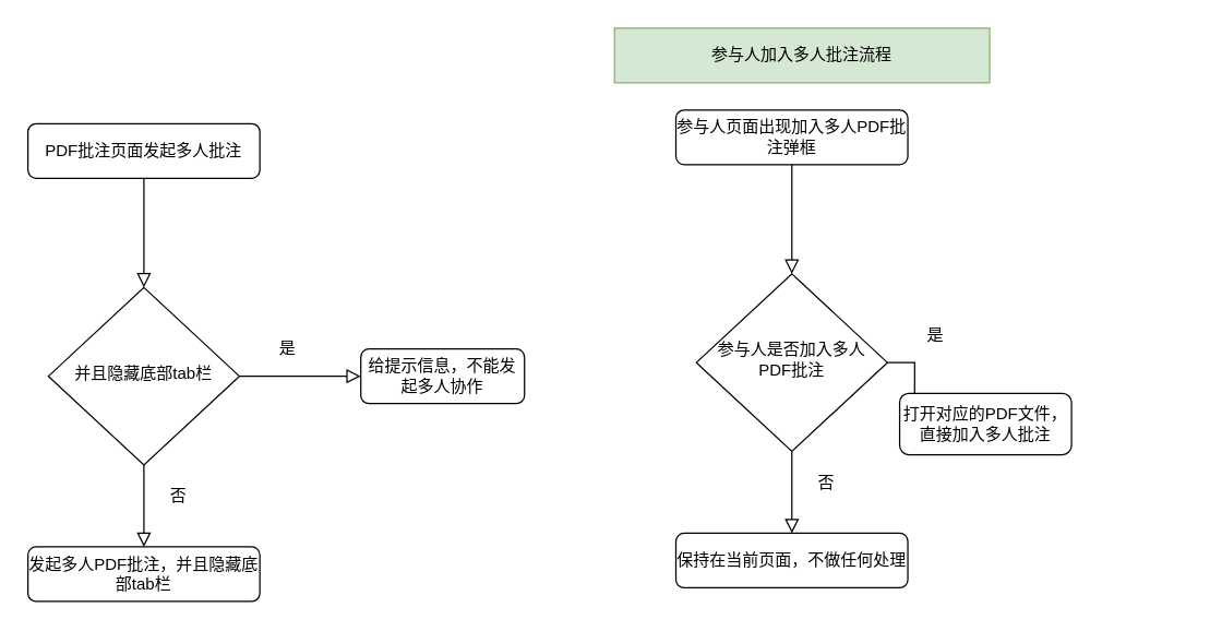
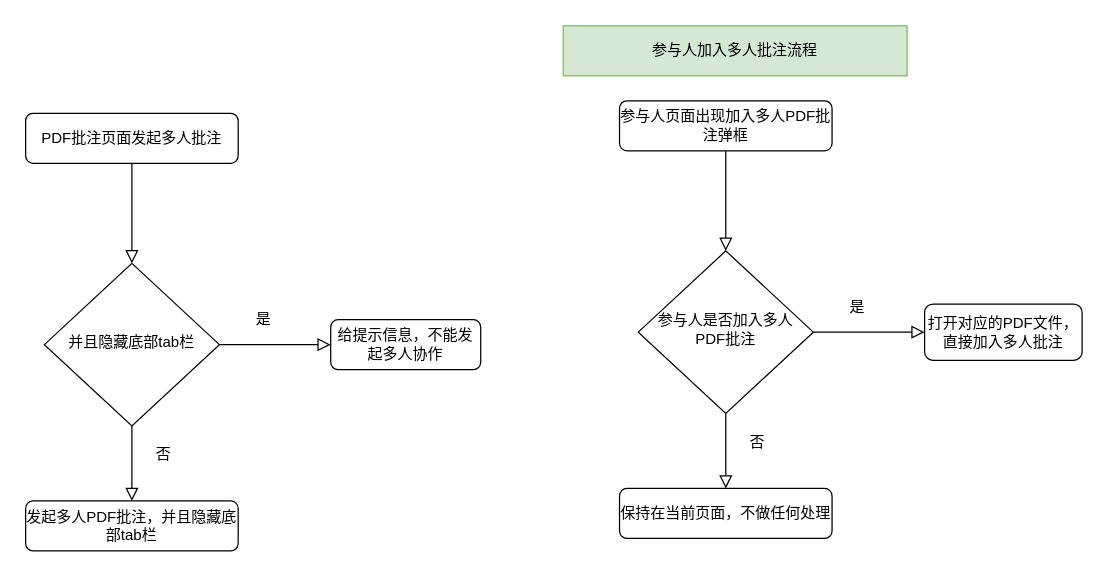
  <mxCell id="0" />
  <mxCell id="1" parent="0" />
  <mxCell id="2" value="" style="rounded=0;html=1;jettySize=auto;orthogonalLoop=1;fontSize=11;endArrow=block;endFill=0;endSize=8;strokeWidth=1;shadow=0;labelBackgroundColor=none;edgeStyle=orthogonalEdgeStyle;" edge="1" parent="1" source="3" target="6"><mxGeometry relative="1" as="geometry" /></mxCell>
  <mxCell id="3" value="PDF批注页面发起多人批注" style="rounded=1;whiteSpace=wrap;html=1;fontSize=12;glass=0;strokeWidth=1;shadow=0;" vertex="1" parent="1"><mxGeometry x="20" y="90" width="170" height="40" as="geometry" /></mxCell>
  <mxCell id="4" value="" style="rounded=0;html=1;jettySize=auto;orthogonalLoop=1;fontSize=11;endArrow=block;endFill=0;endSize=8;strokeWidth=1;shadow=0;labelBackgroundColor=none;edgeStyle=orthogonalEdgeStyle;" edge="1" parent="1" source="6"><mxGeometry y="20" relative="1" as="geometry"><mxPoint as="offset" /><mxPoint x="105" y="400" as="targetPoint" /></mxGeometry></mxCell>
  <mxCell id="5" value="" style="edgeStyle=orthogonalEdgeStyle;rounded=0;html=1;jettySize=auto;orthogonalLoop=1;fontSize=11;endArrow=block;endFill=0;endSize=8;strokeWidth=1;shadow=0;labelBackgroundColor=none;" edge="1" parent="1" source="6" target="7"><mxGeometry y="10" relative="1" as="geometry"><mxPoint as="offset" /></mxGeometry></mxCell>
  <mxCell id="6" value="并且隐藏底部tab栏" style="rhombus;whiteSpace=wrap;html=1;shadow=0;fontFamily=Helvetica;fontSize=12;align=center;strokeWidth=1;spacing=6;spacingTop=-4;" vertex="1" parent="1"><mxGeometry x="35" y="210" width="140" height="130" as="geometry" /></mxCell>
  <mxCell id="7" value="给提示信息，不能发起多人协作" style="rounded=1;whiteSpace=wrap;html=1;fontSize=12;glass=0;strokeWidth=1;shadow=0;" vertex="1" parent="1"><mxGeometry x="264" y="255" width="120" height="40" as="geometry" /></mxCell>
  <mxCell id="8" value="发起多人PDF批注，并且隐藏底部tab栏" style="rounded=1;whiteSpace=wrap;html=1;fontSize=12;glass=0;strokeWidth=1;shadow=0;" vertex="1" parent="1"><mxGeometry x="20" y="400" width="170" height="40" as="geometry" /></mxCell>
  <mxCell id="9" value="否" style="text;html=1;align=center;verticalAlign=middle;resizable=0;points=[];autosize=1;strokeColor=none;fillColor=none;" vertex="1" parent="1"><mxGeometry x="110" y="348" width="40" height="30" as="geometry" /></mxCell>
  <mxCell id="10" value="是" style="text;html=1;align=center;verticalAlign=middle;resizable=0;points=[];autosize=1;strokeColor=none;fillColor=none;" vertex="1" parent="1"><mxGeometry x="190" y="240" width="40" height="30" as="geometry" /></mxCell>
  <mxCell id="11" value="" style="rounded=0;html=1;jettySize=auto;orthogonalLoop=1;fontSize=11;endArrow=block;endFill=0;endSize=8;strokeWidth=1;shadow=0;labelBackgroundColor=none;edgeStyle=orthogonalEdgeStyle;" edge="1" parent="1" source="12" target="15"><mxGeometry relative="1" as="geometry" /></mxCell>
  <mxCell id="12" value="参与人页面出现加入多人PDF批注弹框" style="rounded=1;whiteSpace=wrap;html=1;fontSize=12;glass=0;strokeWidth=1;shadow=0;" vertex="1" parent="1"><mxGeometry x="495" y="80" width="170" height="40" as="geometry" /></mxCell>
  <mxCell id="13" value="" style="rounded=0;html=1;jettySize=auto;orthogonalLoop=1;fontSize=11;endArrow=block;endFill=0;endSize=8;strokeWidth=1;shadow=0;labelBackgroundColor=none;edgeStyle=orthogonalEdgeStyle;" edge="1" parent="1" source="15"><mxGeometry y="20" relative="1" as="geometry"><mxPoint as="offset" /><mxPoint x="580" y="390" as="targetPoint" /></mxGeometry></mxCell>
  <mxCell id="14" value="" style="edgeStyle=orthogonalEdgeStyle;rounded=0;html=1;jettySize=auto;orthogonalLoop=1;fontSize=11;endArrow=block;endFill=0;endSize=8;strokeWidth=1;shadow=0;labelBackgroundColor=none;" edge="1" parent="1" source="15" target="16"><mxGeometry y="10" relative="1" as="geometry"><mxPoint as="offset" /></mxGeometry></mxCell>
  <mxCell id="15" value="参与人是否加入多人PDF批注" style="rhombus;whiteSpace=wrap;html=1;shadow=0;fontFamily=Helvetica;fontSize=12;align=center;strokeWidth=1;spacing=6;spacingTop=-4;" vertex="1" parent="1"><mxGeometry x="510" y="200" width="140" height="130" as="geometry" /></mxCell>
- <mxCell id="16" value="打开对应的PDF文件，直接加入多人批注" style="rounded=1;whiteSpace=wrap;html=1;fontSize=12;glass=0;strokeWidth=1;shadow=0;" vertex="1" parent="1"><mxGeometry x="659" y="287.5" width="126" height="45" as="geometry" /></mxCell>
+ <mxCell id="16" value="打开对应的PDF文件，直接加入多人批注" style="rounded=1;whiteSpace=wrap;html=1;fontSize=12;glass=0;strokeWidth=1;shadow=0;" vertex="1" parent="1"><mxGeometry x="739" y="242.5" width="126" height="45" as="geometry" /></mxCell>
  <mxCell id="17" value="保持在当前页面，不做任何处理" style="rounded=1;whiteSpace=wrap;html=1;fontSize=12;glass=0;strokeWidth=1;shadow=0;" vertex="1" parent="1"><mxGeometry x="495" y="390" width="170" height="40" as="geometry" /></mxCell>
  <mxCell id="18" value="否" style="text;html=1;align=center;verticalAlign=middle;resizable=0;points=[];autosize=1;strokeColor=none;fillColor=none;" vertex="1" parent="1"><mxGeometry x="585" y="338" width="40" height="30" as="geometry" /></mxCell>
  <mxCell id="19" value="是" style="text;html=1;align=center;verticalAlign=middle;resizable=0;points=[];autosize=1;strokeColor=none;fillColor=none;" vertex="1" parent="1"><mxGeometry x="665" y="230" width="40" height="30" as="geometry" /></mxCell>
  <mxCell id="20" value="参与人加入多人批注流程" style="text;html=1;strokeColor=#82b366;fillColor=#d5e8d4;align=center;verticalAlign=middle;whiteSpace=wrap;rounded=0;" vertex="1" parent="1"><mxGeometry x="450" y="20" width="275" height="40" as="geometry" /></mxCell>
